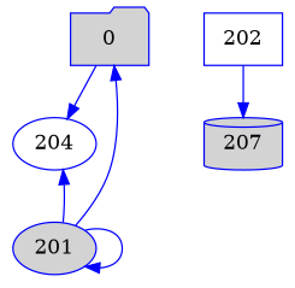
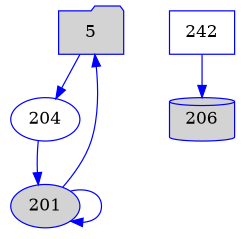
  digraph {
    node [color=blue fillcolor=lightgrey shape=ellipse style=filled]
    edge [color=blue]
-   0 [shape=folder]
+   0 [shape=folder label=5]
    n2 [fillcolor=white label=204]
    201
-   202 [fillcolor=white shape=box]
-   206 [shape=cylinder label=207]
+   202 [fillcolor=white shape=box label=242]
+   206 [shape=cylinder]
    0 -> n2
-   201 -> n2
+   n2 -> 201
    201 -> 0
    201 -> 201
    202 -> 206
  }
